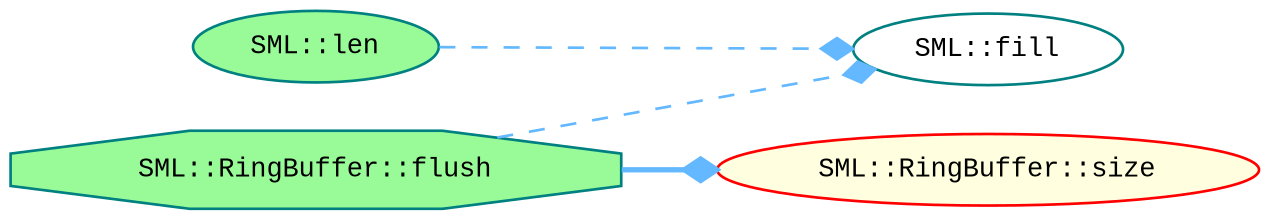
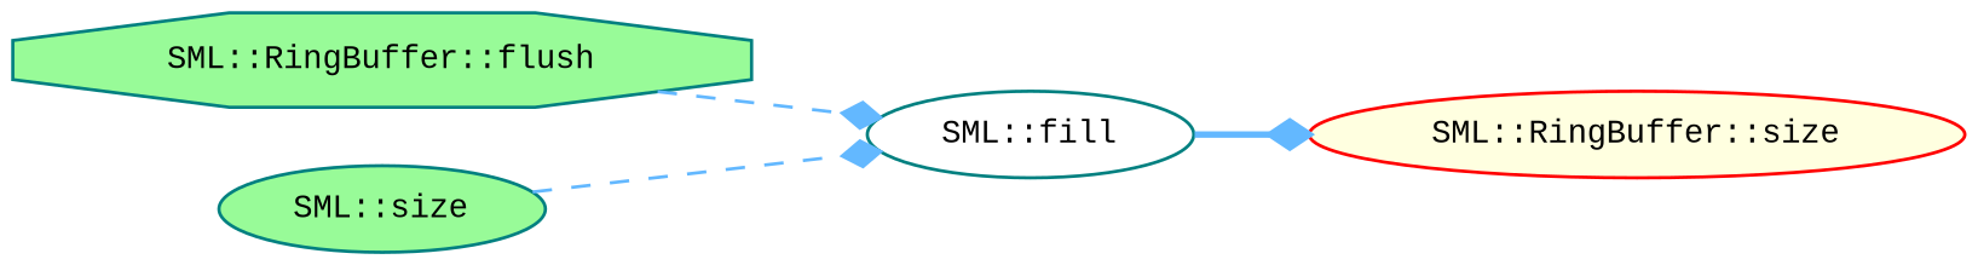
  digraph {
    fontname="Liberation Mono"
    rankdir=LR
    node [color=teal fillcolor=palegreen fontname="Liberation Mono" fontsize=10 shape=ellipse style=filled]
    edge [arrowhead=diamond color=steelblue1 fontname="Liberation Mono" fontsize=10 labelfontname=Helvetica labelfontsize=10 style=dashed]
    n1 [fontcolor=black height=0.2 label="SML::RingBuffer::flush" shape=octagon width=0.4]
    n2 [fillcolor=white height=0.2 label="SML::fill" width=0.4]
    n3 [color=red fillcolor=lightyellow height=0.2 label="SML::RingBuffer::size" width=0.4]
-   n4 [height=0.2 label="SML::len" width=0.4]
+   n4 [height=0.2 label="SML::size" width=0.4]
    n1 -> n2
-   n1 -> n3 [style=bold]
+   n2 -> n3 [style=bold]
    n4 -> n2
  }
